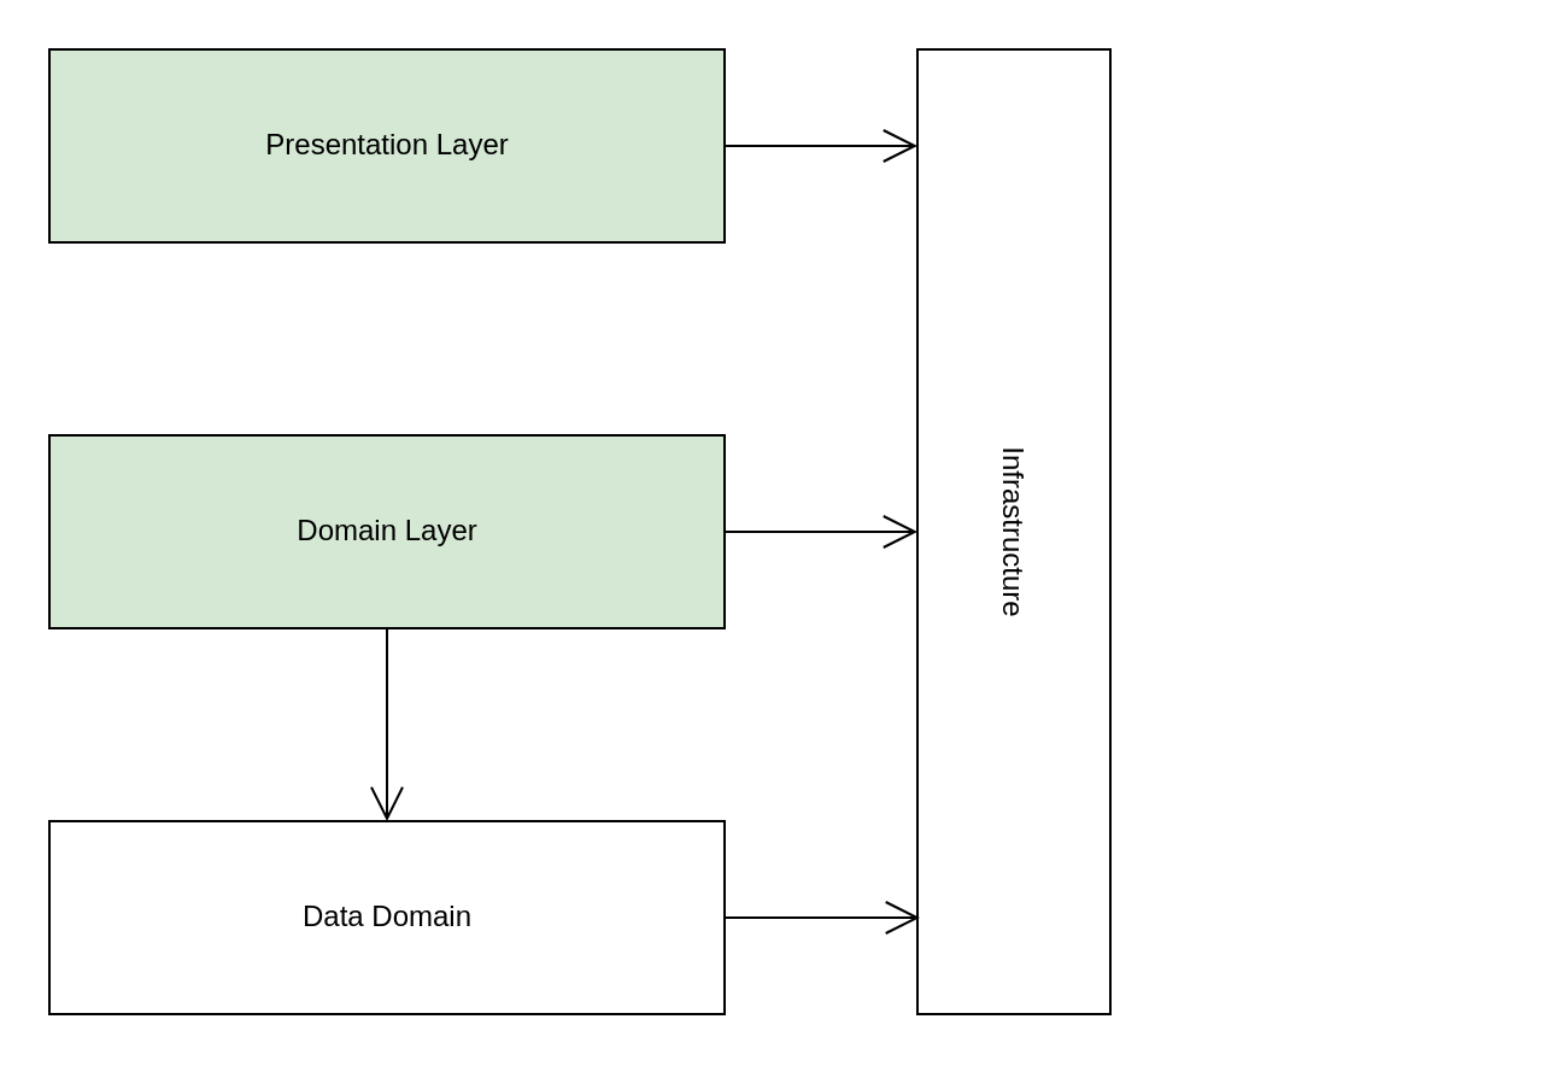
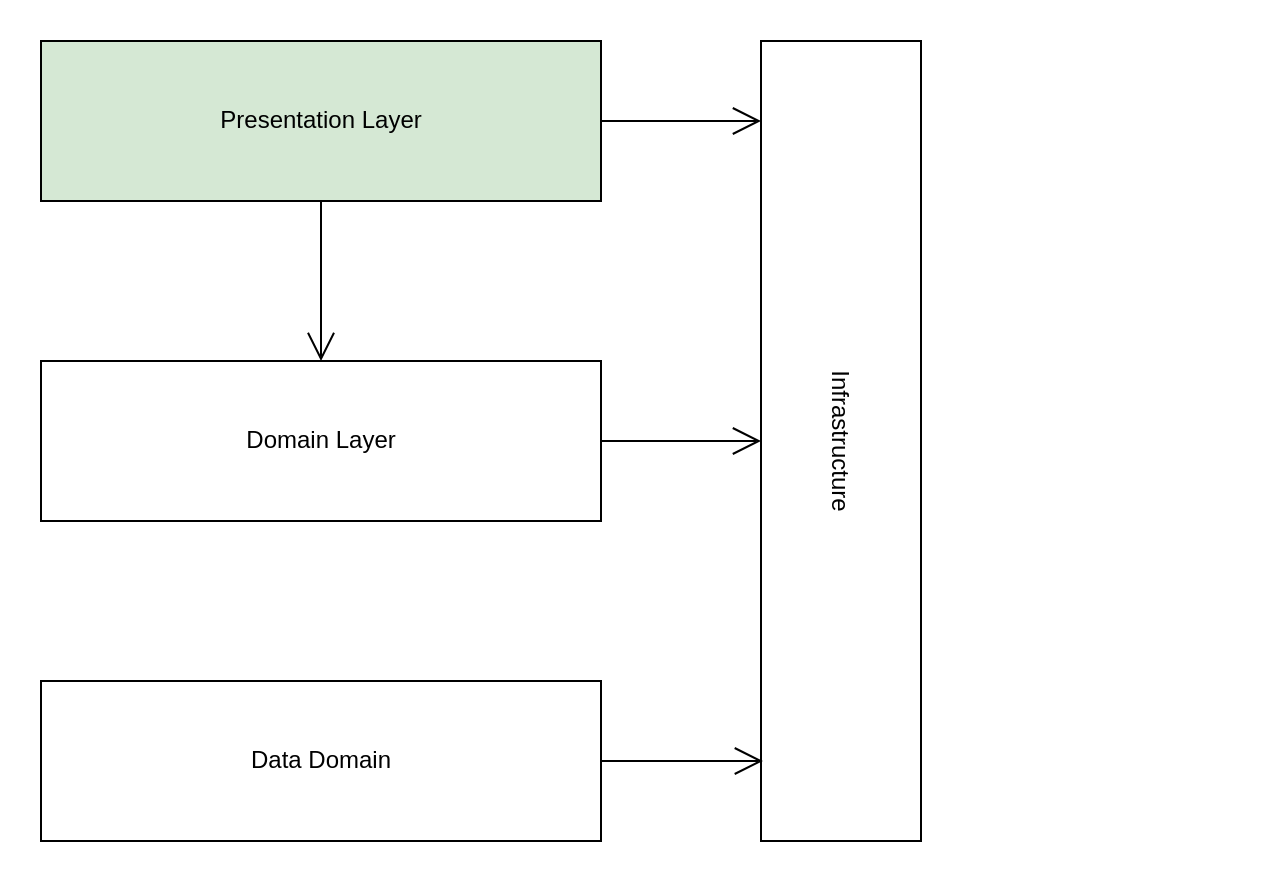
  <mxCell id="0" />
  <mxCell id="1" parent="0" />
  <mxCell id="2" value="Presentation Layer" style="html=1;fillColor=#d5e8d4;" vertex="1" parent="1"><mxGeometry x="20" y="20" width="280" height="80" as="geometry" /></mxCell>
- <mxCell id="3" value="Domain Layer" style="html=1;fillColor=#d5e8d4;" vertex="1" parent="1"><mxGeometry x="20" y="180" width="280" height="80" as="geometry" /></mxCell>
+ <mxCell id="3" value="Domain Layer" style="html=1;" vertex="1" parent="1"><mxGeometry x="20" y="180" width="280" height="80" as="geometry" /></mxCell>
  <mxCell id="4" value="Data Domain" style="html=1;" vertex="1" parent="1"><mxGeometry x="20" y="340" width="280" height="80" as="geometry" /></mxCell>
  <mxCell id="5" value="Infrastructure" style="html=1;rotation=90;" vertex="1" parent="1"><mxGeometry x="220" y="180" width="400" height="80" as="geometry" /></mxCell>
- <mxCell id="7" value="" style="endArrow=open;endFill=1;endSize=12;html=1;exitX=0.5;exitY=1;exitDx=0;exitDy=0;entryX=0.5;entryY=0;entryDx=0;entryDy=0;" edge="1" parent="1" source="3" target="4"><mxGeometry width="160" relative="1" as="geometry"><mxPoint x="180" y="500" as="sourcePoint" /><mxPoint x="340" y="500" as="targetPoint" /></mxGeometry></mxCell>
+ <mxCell id="6" value="" style="endArrow=open;endFill=1;endSize=12;html=1;exitX=0.5;exitY=1;exitDx=0;exitDy=0;entryX=0.5;entryY=0;entryDx=0;entryDy=0;" edge="1" parent="1" source="2" target="3"><mxGeometry width="160" relative="1" as="geometry"><mxPoint x="100" y="150" as="sourcePoint" /><mxPoint x="150" y="140" as="targetPoint" /></mxGeometry></mxCell>
  <mxCell id="8" value="" style="endArrow=open;endFill=1;endSize=12;html=1;exitX=1;exitY=0.5;exitDx=0;exitDy=0;" edge="1" parent="1" source="2"><mxGeometry width="160" relative="1" as="geometry"><mxPoint x="550" y="70" as="sourcePoint" /><mxPoint x="380" y="60" as="targetPoint" /></mxGeometry></mxCell>
  <mxCell id="9" value="" style="endArrow=open;endFill=1;endSize=12;html=1;exitX=1;exitY=0.5;exitDx=0;exitDy=0;" edge="1" parent="1" source="3"><mxGeometry width="160" relative="1" as="geometry"><mxPoint x="510" y="210" as="sourcePoint" /><mxPoint x="380" y="220" as="targetPoint" /></mxGeometry></mxCell>
  <mxCell id="10" value="" style="endArrow=open;endFill=1;endSize=12;html=1;exitX=1;exitY=0.5;exitDx=0;exitDy=0;entryX=0.9;entryY=0.988;entryDx=0;entryDy=0;entryPerimeter=0;" edge="1" parent="1" source="4" target="5"><mxGeometry width="160" relative="1" as="geometry"><mxPoint x="550" y="470" as="sourcePoint" /><mxPoint x="710" y="470" as="targetPoint" /></mxGeometry></mxCell>
